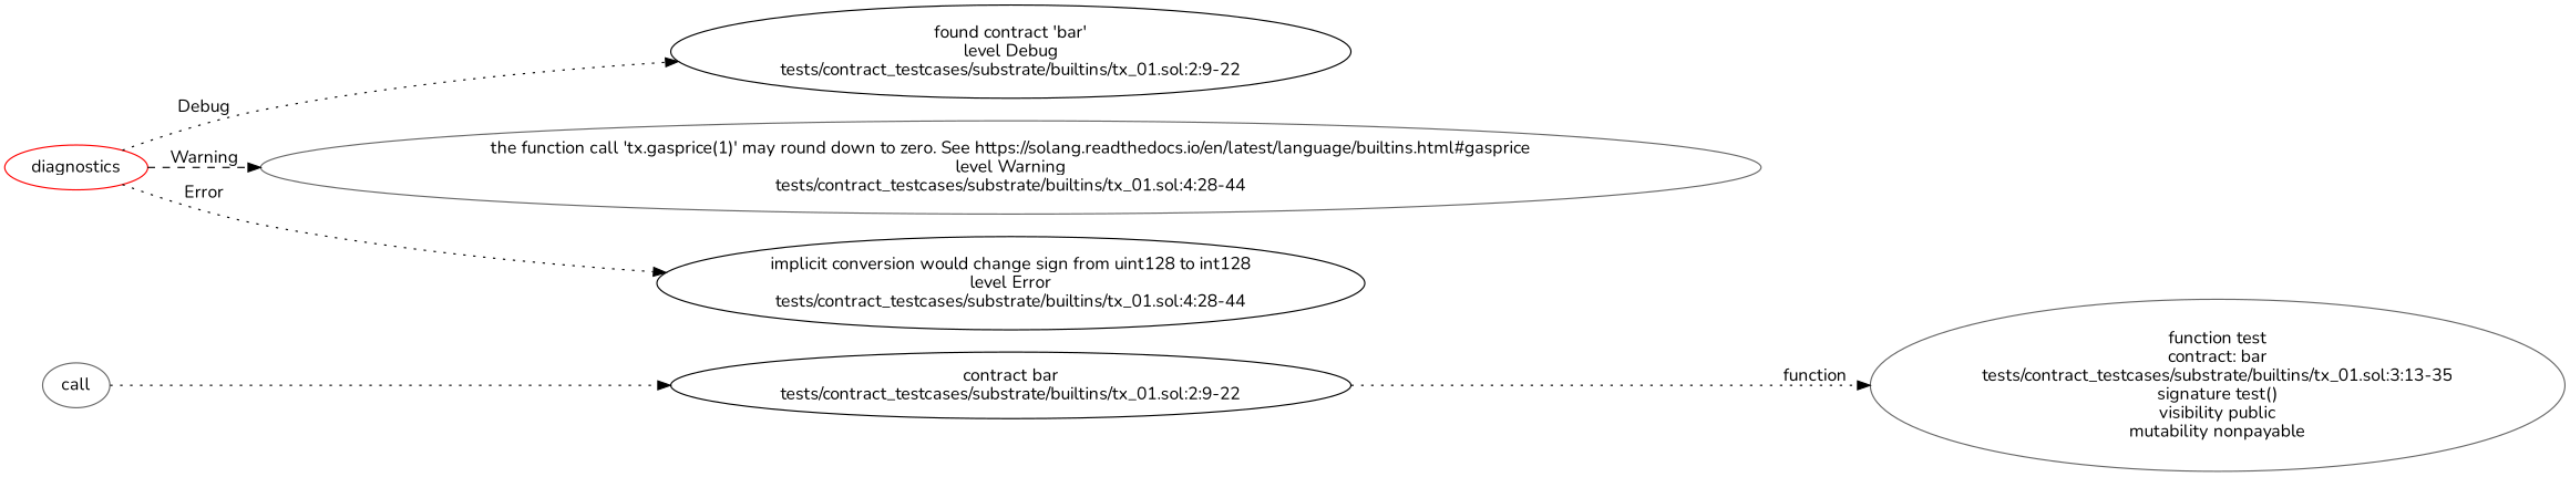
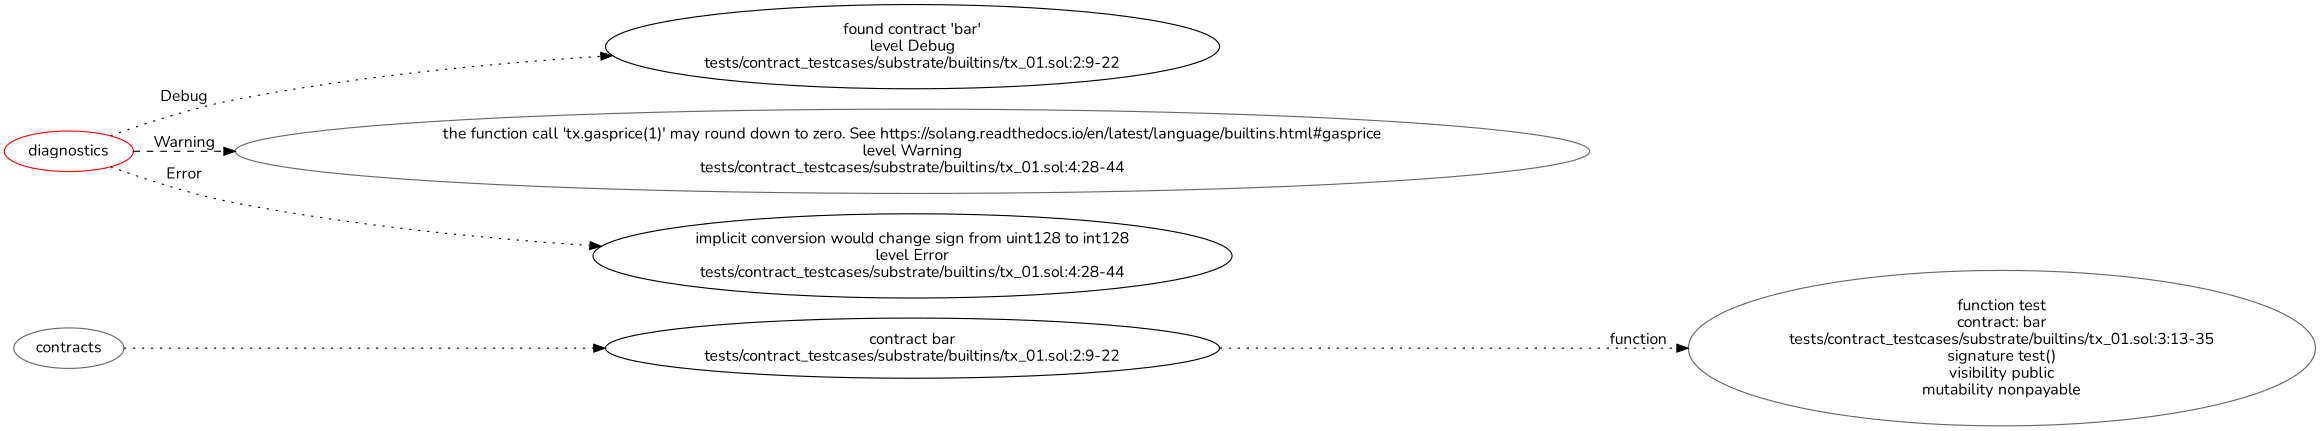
  strict digraph {
    rankdir=LR
    fontname=Nunito
    node [color=black fontname=Nunito]
    edge [style=dotted fontname=Nunito]
    n1 [label="contract bar\ntests/contract_testcases/substrate/builtins/tx_01.sol:2:9-22"]
    n2 [label="function test\ncontract: bar\ntests/contract_testcases/substrate/builtins/tx_01.sol:3:13-35\nsignature test()\nvisibility public\nmutability nonpayable" color=gray40]
    n3 [label="found contract 'bar'\nlevel Debug\ntests/contract_testcases/substrate/builtins/tx_01.sol:2:9-22"]
    n4 [label="the function call 'tx.gasprice(1)' may round down to zero. See https://solang.readthedocs.io/en/latest/language/builtins.html#gasprice\nlevel Warning\ntests/contract_testcases/substrate/builtins/tx_01.sol:4:28-44" color=gray40]
    n5 [label="implicit conversion would change sign from uint128 to int128\nlevel Error\ntests/contract_testcases/substrate/builtins/tx_01.sol:4:28-44"]
-   contracts [color=gray40 label=call]
+   contracts [color=gray40]
    diagnostics [color=red]
    n1 -> n2 [label=function]
    contracts -> n1
    diagnostics -> n3 [label=Debug]
    diagnostics -> n4 [label=Warning style=dashed]
    diagnostics -> n5 [label=Error]
  }
